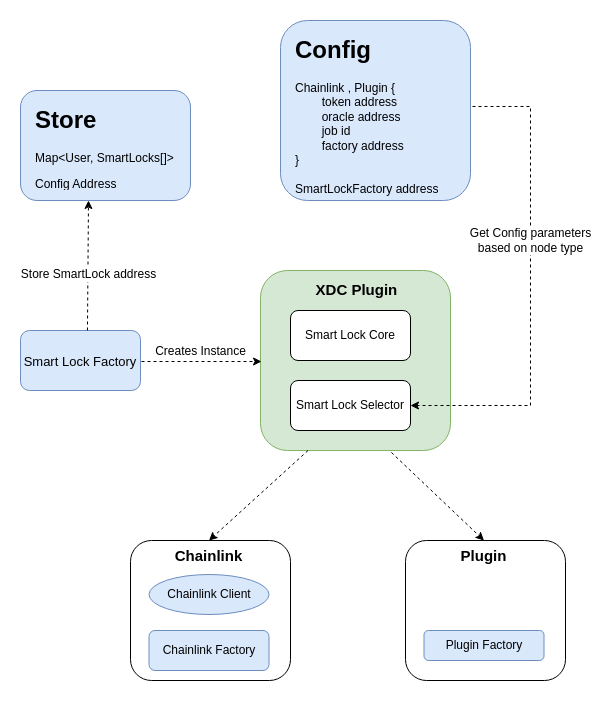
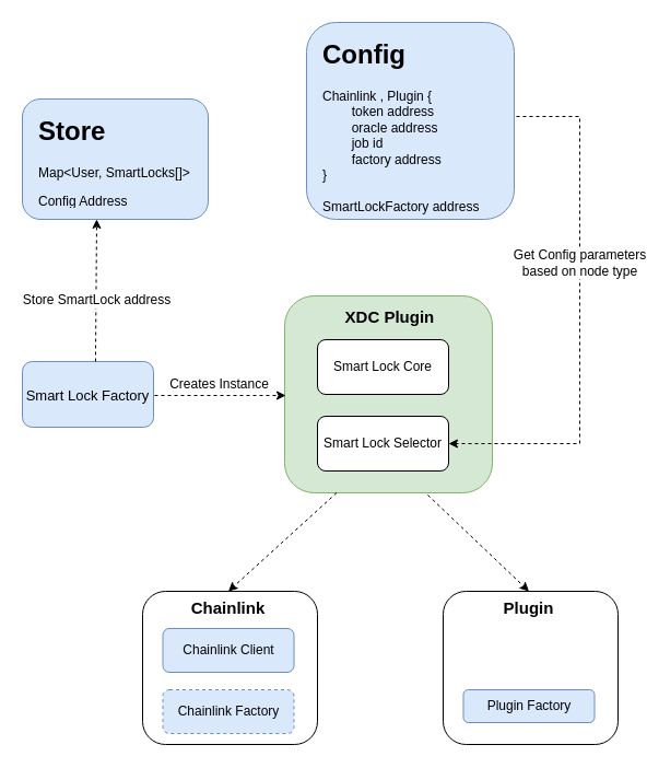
  <mxCell id="0" />
  <mxCell id="1" parent="0" />
  <mxCell id="2" value="" style="rounded=1;whiteSpace=wrap;html=1;fillColor=#dae8fc;strokeColor=#6c8ebf;" vertex="1" parent="1"><mxGeometry x="20" y="90" width="170" height="110" as="geometry" /></mxCell>
  <mxCell id="3" value="&lt;p style=&quot;line-height: 1.2&quot;&gt;&lt;/p&gt;&lt;h1&gt;Store&lt;/h1&gt;&lt;p&gt;Map&amp;lt;User, SmartLocks[]&amp;gt;&lt;/p&gt;&lt;p&gt;Config Address&lt;/p&gt;&lt;p&gt;&lt;/p&gt;" style="text;html=1;strokeColor=none;fillColor=none;spacing=5;spacingTop=-20;whiteSpace=wrap;overflow=hidden;rounded=0;" vertex="1" parent="1"><mxGeometry x="30" y="100" width="170" height="90" as="geometry" /></mxCell>
  <mxCell id="4" value="" style="rounded=1;whiteSpace=wrap;html=1;fillColor=#dae8fc;strokeColor=#6c8ebf;" vertex="1" parent="1"><mxGeometry x="280" y="20" width="190" height="180" as="geometry" /></mxCell>
  <mxCell id="5" value="&lt;p style=&quot;line-height: 1.2&quot;&gt;&lt;/p&gt;&lt;h1&gt;Config&lt;/h1&gt;&lt;div&gt;Chainlink , Plugin {&lt;/div&gt;&lt;div&gt;&amp;nbsp; &amp;nbsp; &amp;nbsp; &amp;nbsp; token address&lt;/div&gt;&lt;div&gt;&lt;span&gt;&#09;&lt;/span&gt;&lt;span style=&quot;white-space: pre&quot;&gt;&#09;&lt;/span&gt;oracle address&lt;br&gt;&lt;/div&gt;&lt;div&gt;&lt;span&gt;&#09;&lt;/span&gt;&lt;span style=&quot;white-space: pre&quot;&gt;&#09;&lt;/span&gt;job id&lt;/div&gt;&lt;div&gt;&lt;span style=&quot;white-space: pre&quot;&gt;&#09;&lt;/span&gt;factory address&lt;br&gt;&lt;/div&gt;&lt;div&gt;}&lt;/div&gt;&lt;div&gt;&lt;br&gt;&lt;/div&gt;&lt;div&gt;&lt;div&gt;SmartLockFactory address&lt;/div&gt;&lt;/div&gt;&lt;p&gt;&lt;/p&gt;" style="text;html=1;strokeColor=none;fillColor=none;spacing=5;spacingTop=-20;whiteSpace=wrap;overflow=hidden;rounded=0;" vertex="1" parent="1"><mxGeometry x="290" y="30" width="180" height="170" as="geometry" /></mxCell>
  <mxCell id="6" value="" style="rounded=1;whiteSpace=wrap;html=1;fillColor=#d5e8d4;strokeColor=#82b366;" vertex="1" parent="1"><mxGeometry x="260" y="270" width="190" height="180" as="geometry" /></mxCell>
  <mxCell id="7" value="Smart Lock Core" style="rounded=1;whiteSpace=wrap;html=1;" vertex="1" parent="1"><mxGeometry x="290" y="310" width="120" height="50" as="geometry" /></mxCell>
  <mxCell id="8" value="Smart Lock Selector" style="rounded=1;whiteSpace=wrap;html=1;" vertex="1" parent="1"><mxGeometry x="290" y="380" width="120" height="50" as="geometry" /></mxCell>
  <mxCell id="9" value="&lt;b&gt;&lt;font style=&quot;font-size: 15px&quot;&gt;XDC Plugin&amp;nbsp;&lt;/font&gt;&lt;/b&gt;" style="text;html=1;strokeColor=none;fillColor=none;align=center;verticalAlign=middle;whiteSpace=wrap;rounded=0;" vertex="1" parent="1"><mxGeometry x="287" y="274" width="143" height="30" as="geometry" /></mxCell>
  <mxCell id="10" value="&lt;font style=&quot;font-size: 13px&quot;&gt;Smart Lock Factory&lt;/font&gt;" style="rounded=1;whiteSpace=wrap;html=1;fontSize=15;fillColor=#dae8fc;strokeColor=#6c8ebf;" vertex="1" parent="1"><mxGeometry x="20" y="330" width="120" height="60" as="geometry" /></mxCell>
  <mxCell id="11" value="" style="rounded=1;whiteSpace=wrap;html=1;fontSize=12;" vertex="1" parent="1"><mxGeometry x="130" y="540" width="160" height="140" as="geometry" /></mxCell>
  <mxCell id="12" value="&lt;b&gt;&lt;font style=&quot;font-size: 15px&quot;&gt;Chainlink&lt;/font&gt;&lt;/b&gt;" style="text;html=1;strokeColor=none;fillColor=none;align=center;verticalAlign=middle;whiteSpace=wrap;rounded=0;" vertex="1" parent="1"><mxGeometry x="137" y="540" width="143" height="30" as="geometry" /></mxCell>
- <mxCell id="13" value="Chainlink Client" style="ellipse;whiteSpace=wrap;html=1;fontSize=12;fillColor=#dae8fc;strokeColor=#6c8ebf;" vertex="1" parent="1"><mxGeometry x="148.5" y="574" width="120" height="40" as="geometry" /></mxCell>
- <mxCell id="14" value="Chainlink Factory" style="rounded=1;whiteSpace=wrap;html=1;fontSize=12;fillColor=#dae8fc;strokeColor=#6c8ebf;" vertex="1" parent="1"><mxGeometry x="148.5" y="630" width="120" height="40" as="geometry" /></mxCell>
+ <mxCell id="13" value="Chainlink Client" style="rounded=1;whiteSpace=wrap;html=1;fontSize=12;fillColor=#dae8fc;strokeColor=#6c8ebf;" vertex="1" parent="1"><mxGeometry x="148.5" y="574" width="120" height="40" as="geometry" /></mxCell>
+ <mxCell id="14" value="Chainlink Factory" style="rounded=1;whiteSpace=wrap;html=1;fontSize=12;fillColor=#dae8fc;strokeColor=#6c8ebf;dashed=1;" vertex="1" parent="1"><mxGeometry x="148.5" y="630" width="120" height="40" as="geometry" /></mxCell>
  <mxCell id="15" value="" style="rounded=1;whiteSpace=wrap;html=1;fontSize=12;" vertex="1" parent="1"><mxGeometry x="405" y="540" width="160" height="140" as="geometry" /></mxCell>
  <mxCell id="16" value="&lt;b&gt;&lt;font style=&quot;font-size: 15px&quot;&gt;Plugin&lt;/font&gt;&lt;/b&gt;" style="text;html=1;strokeColor=none;fillColor=none;align=center;verticalAlign=middle;whiteSpace=wrap;rounded=0;" vertex="1" parent="1"><mxGeometry x="412" y="540" width="143" height="30" as="geometry" /></mxCell>
  <mxCell id="17" value="Plugin Factory" style="rounded=1;whiteSpace=wrap;html=1;fontSize=12;fillColor=#dae8fc;strokeColor=#6c8ebf;" vertex="1" parent="1"><mxGeometry x="423.5" y="630" width="120" height="30" as="geometry" /></mxCell>
  <mxCell id="18" value="&lt;font style=&quot;font-size: 12px&quot;&gt;Creates Instance&lt;/font&gt;" style="endArrow=classic;html=1;rounded=0;fontSize=13;exitX=1;exitY=0.5;exitDx=0;exitDy=0;entryX=0;entryY=0.5;entryDx=0;entryDy=0;dashed=1;" edge="1" parent="1"><mxGeometry x="-0.017" y="11" width="50" height="50" relative="1" as="geometry"><mxPoint x="141" y="361" as="sourcePoint" /><mxPoint x="261" y="361" as="targetPoint" /><mxPoint as="offset" /></mxGeometry></mxCell>
  <mxCell id="19" value="" style="endArrow=classic;html=1;rounded=0;dashed=1;fontSize=12;entryX=0.4;entryY=1.018;entryDx=0;entryDy=0;exitX=0.558;exitY=0.033;exitDx=0;exitDy=0;exitPerimeter=0;entryPerimeter=0;" edge="1" parent="1"><mxGeometry width="50" height="50" relative="1" as="geometry"><mxPoint x="86.96" y="329.98" as="sourcePoint" /><mxPoint x="88" y="199.98" as="targetPoint" /></mxGeometry></mxCell>
  <mxCell id="20" value="Store SmartLock address" style="edgeLabel;html=1;align=center;verticalAlign=middle;resizable=0;points=[];fontSize=12;" vertex="1" connectable="0" parent="19"><mxGeometry x="-0.139" relative="1" as="geometry"><mxPoint as="offset" /></mxGeometry></mxCell>
  <mxCell id="21" value="Get Config parameters &lt;br&gt;based on node type" style="endArrow=classic;html=1;rounded=0;dashed=1;fontSize=12;exitX=1.011;exitY=0.447;exitDx=0;exitDy=0;exitPerimeter=0;entryX=1;entryY=0.5;entryDx=0;entryDy=0;" edge="1" parent="1"><mxGeometry x="-0.195" width="50" height="50" relative="1" as="geometry"><mxPoint x="471.98" y="105.99" as="sourcePoint" /><mxPoint x="410" y="405" as="targetPoint" /><Array as="points"><mxPoint x="530" y="106" /><mxPoint x="530" y="405" /></Array><mxPoint as="offset" /></mxGeometry></mxCell>
  <mxCell id="22" value="" style="endArrow=classic;html=1;rounded=0;dashed=1;fontSize=12;entryX=0.5;entryY=0;entryDx=0;entryDy=0;exitX=0.25;exitY=1;exitDx=0;exitDy=0;" edge="1" parent="1" source="6" target="12"><mxGeometry width="50" height="50" relative="1" as="geometry"><mxPoint x="280" y="360" as="sourcePoint" /><mxPoint x="330" y="310" as="targetPoint" /></mxGeometry></mxCell>
  <mxCell id="23" value="" style="endArrow=classic;html=1;rounded=0;dashed=1;fontSize=12;entryX=0.5;entryY=0;entryDx=0;entryDy=0;exitX=0.689;exitY=1.011;exitDx=0;exitDy=0;exitPerimeter=0;" edge="1" parent="1" source="6" target="16"><mxGeometry width="50" height="50" relative="1" as="geometry"><mxPoint x="280" y="360" as="sourcePoint" /><mxPoint x="330" y="310" as="targetPoint" /></mxGeometry></mxCell>
